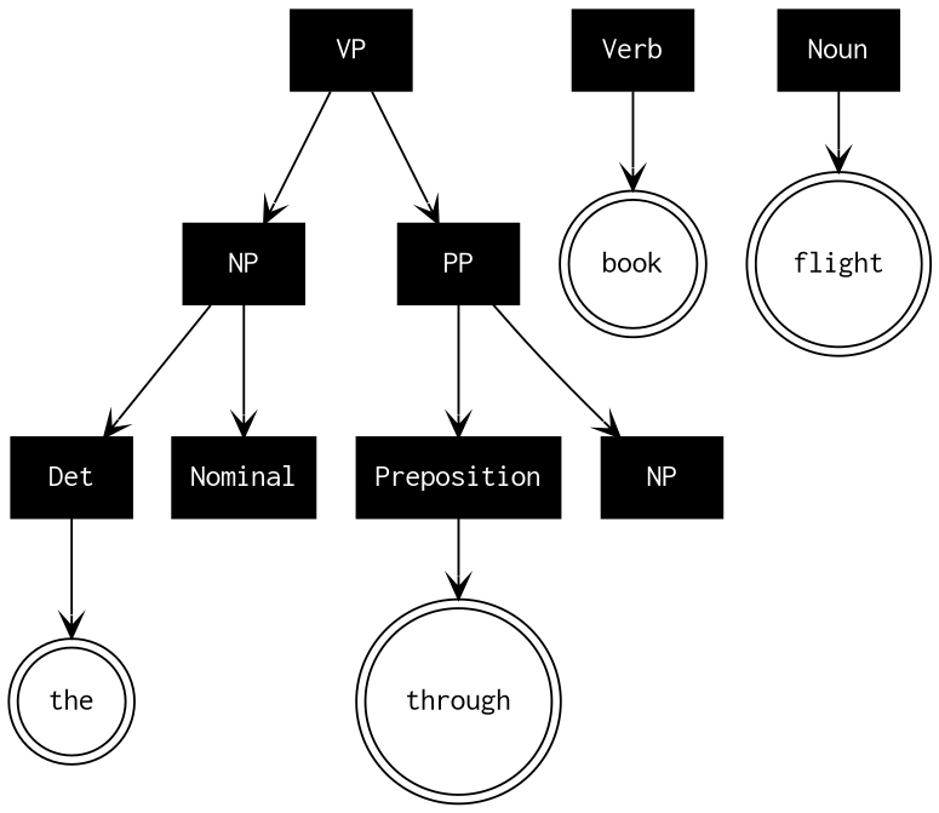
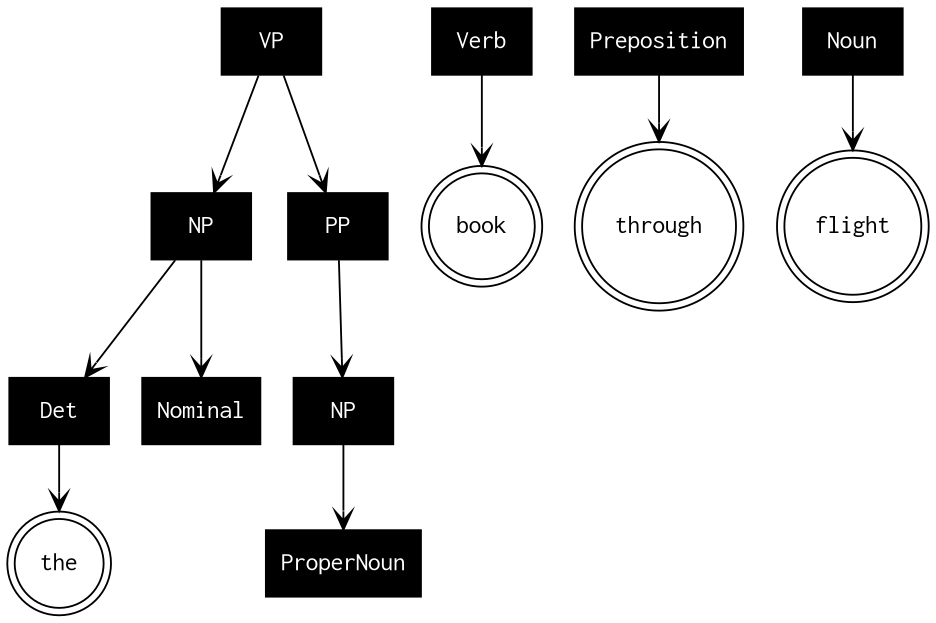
  digraph {
    engine=sfdp
    fontname="Courier New"
    node [fillcolor=black fontcolor=white fontname=Courier shape=record style=filled]
    edge [arrowhead=vee fontname=Courier headport=from_node tailport=from_false]
    n1 [label=VP]
    n2 [label=NP]
    n3 [label=PP]
    n4 [label=Verb]
    n5 [fillcolor=white fontcolor=black label=book shape=doublecircle]
    n6 [label=Det]
    n7 [label=Nominal]
    n8 [label=Preposition]
    n9 [label=NP]
    n10 [fillcolor=white fontcolor=black label=the shape=doublecircle]
    n11 [label=Noun]
    n12 [fillcolor=white fontcolor=black label=flight shape=doublecircle]
    n13 [fillcolor=white fontcolor=black label=through shape=doublecircle]
+   n14 [label=ProperNoun]
    n1 -> n2
    n1 -> n3
    n2 -> n6
    n2 -> n7
-   n3 -> n8
    n3 -> n9
    n4 -> n5
    n6 -> n10
    n8 -> n13
+   n9 -> n14
    n11 -> n12
  }
